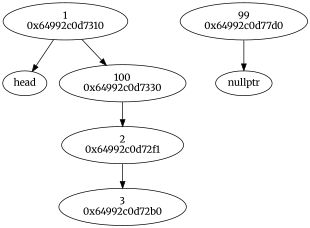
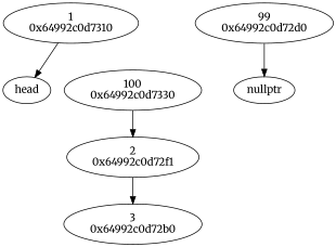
  digraph {
    fontname=Merriweather
    node [fontname=Merriweather]
    edge [fontname=Merriweather]
    n1 [label=head]
    n2 [label="1\n0x64992c0d7310"]
    n3 [label="100\n0x64992c0d7330"]
    n4 [label="2\n0x64992c0d72f1"]
    n5 [label="3\n0x64992c0d72b0"]
-   n6 [label="99\n0x64992c0d77d0"]
+   n6 [label="99\n0x64992c0d72d0"]
    n7 [label=nullptr]
    n2 -> n1
-   n2 -> n3
    n3 -> n4
    n4 -> n5
    n6 -> n7
  }
